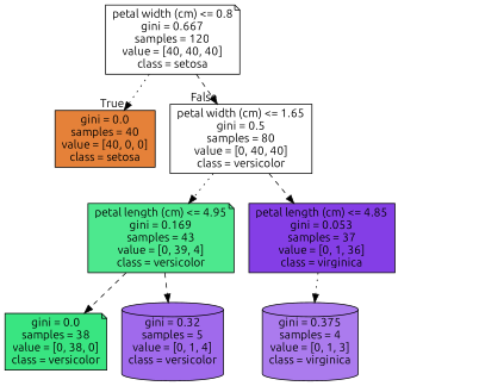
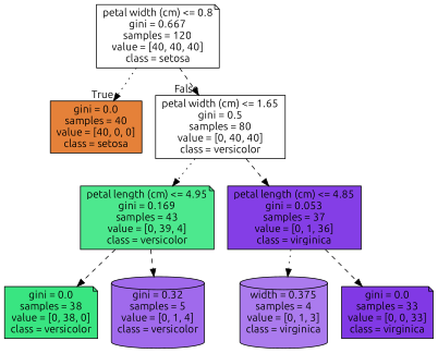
  digraph {
    fontname=Ubuntu
    node [color=black fillcolor="#ffffff" fontname=Ubuntu shape=note style=filled]
    edge [fontname=Ubuntu style=dashed]
    n1 [label="petal width (cm) <= 0.8\ngini = 0.667\nsamples = 120\nvalue = [40, 40, 40]\nclass = setosa"]
    n2 [fillcolor="#e58139" label="gini = 0.0\nsamples = 40\nvalue = [40, 0, 0]\nclass = setosa" shape=box]
    n3 [label="petal width (cm) <= 1.65\ngini = 0.5\nsamples = 80\nvalue = [0, 40, 40]\nclass = versicolor" shape=box]
    n4 [fillcolor="#4de88e" label="petal length (cm) <= 4.95\ngini = 0.169\nsamples = 43\nvalue = [0, 39, 4]\nclass = versicolor"]
    n5 [fillcolor="#843ee6" label="petal length (cm) <= 4.85\ngini = 0.053\nsamples = 37\nvalue = [0, 1, 36]\nclass = virginica" shape=box]
    n6 [fillcolor="#39e581" label="gini = 0.0\nsamples = 38\nvalue = [0, 38, 0]\nclass = versicolor"]
    n7 [fillcolor="#a06aec" label="gini = 0.32\nsamples = 5\nvalue = [0, 1, 4]\nclass = versicolor" shape=cylinder]
-   n8 [fillcolor="#ab7bee" label="gini = 0.375\nsamples = 4\nvalue = [0, 1, 3]\nclass = virginica" shape=cylinder]
+   n8 [fillcolor="#ab7bee" label="width = 0.375\nsamples = 4\nvalue = [0, 1, 3]\nclass = virginica" shape=cylinder]
+   n9 [fillcolor="#8139e5" label="gini = 0.0\nsamples = 33\nvalue = [0, 0, 33]\nclass = virginica"]
    n1 -> n2 [headlabel=True labelangle=45 labeldistance=2.5 style=dotted]
    n1 -> n3 [headlabel=False labelangle=-45 labeldistance=2.5]
    n3 -> n4 [style=dotted]
    n3 -> n5
    n4 -> n6
    n4 -> n7
    n5 -> n8 [style=dotted]
+   n5 -> n9
  }
